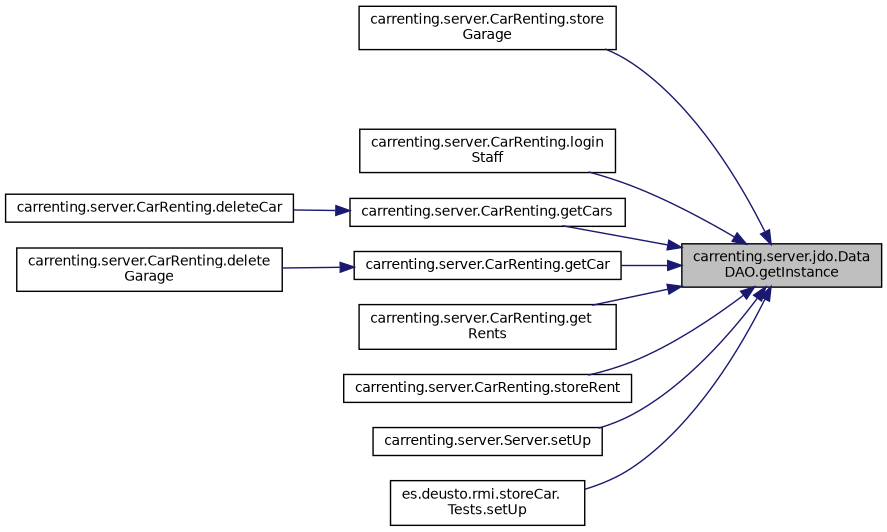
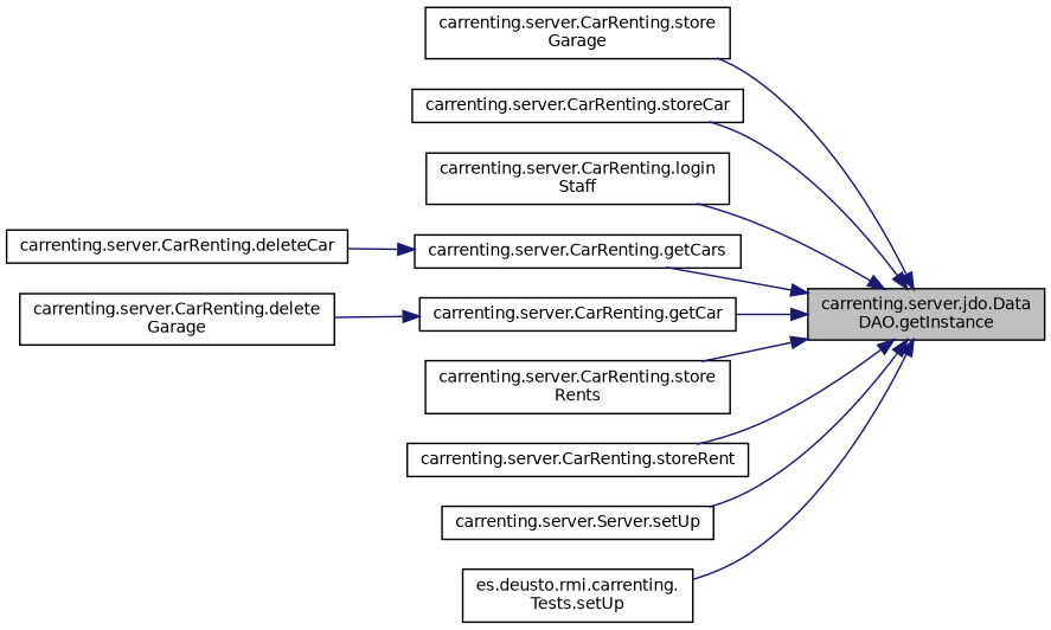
  digraph {
    rankdir=RL
    node [color=black fillcolor=white fontname=Helvetica fontsize=10 shape=record style=filled]
    edge [color=midnightblue dir=back fontname=Helvetica fontsize=10 labelfontname=Helvetica labelfontsize=10 style=solid]
    n1 [fillcolor=grey75 fontcolor=black height=0.2 label="carrenting.server.jdo.Data\lDAO.getInstance" width=0.4]
    n2 [height=0.2 label="carrenting.server.CarRenting.store\lGarage" width=0.4]
+   n3 [height=0.2 label="carrenting.server.CarRenting.storeCar" width=0.4]
    n4 [height=0.2 label="carrenting.server.CarRenting.login\lStaff" width=0.4]
    n5 [height=0.2 label="carrenting.server.CarRenting.getCars" width=0.4]
    n6 [height=0.2 label="carrenting.server.CarRenting.getCar" width=0.4]
-   n7 [height=0.2 label="carrenting.server.CarRenting.get\lRents" width=0.4]
+   n7 [height=0.2 label="carrenting.server.CarRenting.store\lRents" width=0.4]
    n8 [height=0.2 label="carrenting.server.CarRenting.storeRent" width=0.4]
    n9 [height=0.2 label="carrenting.server.Server.setUp" width=0.4]
-   n10 [height=0.2 label="es.deusto.rmi.storeCar.\lTests.setUp" width=0.4]
+   n10 [height=0.2 label="es.deusto.rmi.carrenting.\lTests.setUp" width=0.4]
    n11 [height=0.2 label="carrenting.server.CarRenting.deleteCar" width=0.4]
    n12 [height=0.2 label="carrenting.server.CarRenting.delete\lGarage" width=0.4]
    n1 -> n2
+   n1 -> n3
    n1 -> n4
    n1 -> n5
    n1 -> n6
    n1 -> n7
    n1 -> n8
    n1 -> n9
    n1 -> n10
    n5 -> n11
    n6 -> n12
  }
